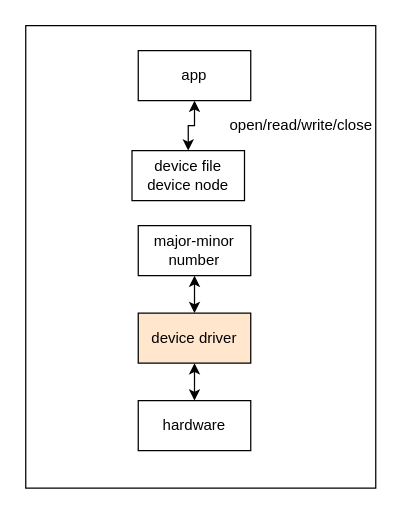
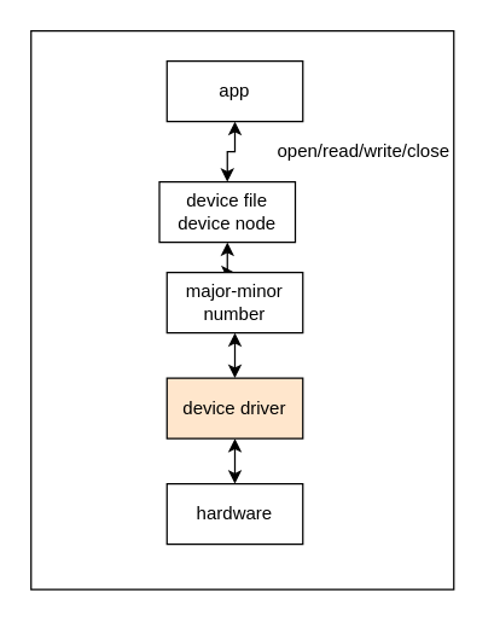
  <mxCell id="0" />
  <mxCell id="1" parent="0" />
  <mxCell id="2" value="" style="whiteSpace=wrap;html=1;" vertex="1" parent="1"><mxGeometry x="20" y="20" width="280" height="370" as="geometry" /></mxCell>
  <mxCell id="3" value="" style="edgeStyle=orthogonalEdgeStyle;rounded=0;orthogonalLoop=1;jettySize=auto;html=1;startArrow=classic;startFill=1;" edge="1" parent="1" source="4" target="6"><mxGeometry relative="1" as="geometry" /></mxCell>
  <mxCell id="4" value="app" style="rounded=0;whiteSpace=wrap;html=1;" vertex="1" parent="1"><mxGeometry x="110" y="40" width="90" height="40" as="geometry" /></mxCell>
+ <mxCell id="5" value="" style="edgeStyle=orthogonalEdgeStyle;rounded=0;orthogonalLoop=1;jettySize=auto;html=1;startArrow=classic;startFill=1;" edge="1" parent="1" source="6" target="8"><mxGeometry relative="1" as="geometry" /></mxCell>
  <mxCell id="6" value="device file&lt;br&gt;device node" style="rounded=0;whiteSpace=wrap;html=1;" vertex="1" parent="1"><mxGeometry x="105" y="120" width="90" height="40" as="geometry" /></mxCell>
  <mxCell id="7" value="" style="edgeStyle=orthogonalEdgeStyle;rounded=0;orthogonalLoop=1;jettySize=auto;html=1;startArrow=classic;startFill=1;" edge="1" parent="1" source="8" target="10"><mxGeometry relative="1" as="geometry" /></mxCell>
  <mxCell id="8" value="major-minor&lt;br&gt;number" style="rounded=0;whiteSpace=wrap;html=1;" vertex="1" parent="1"><mxGeometry x="110" y="180" width="90" height="40" as="geometry" /></mxCell>
  <mxCell id="9" value="" style="edgeStyle=orthogonalEdgeStyle;rounded=0;orthogonalLoop=1;jettySize=auto;html=1;startArrow=classic;startFill=1;" edge="1" parent="1" source="10" target="11"><mxGeometry relative="1" as="geometry" /></mxCell>
  <mxCell id="10" value="device driver" style="rounded=0;whiteSpace=wrap;html=1;fillColor=#ffe6cc;" vertex="1" parent="1"><mxGeometry x="110" y="250" width="90" height="40" as="geometry" /></mxCell>
  <mxCell id="11" value="hardware" style="rounded=0;whiteSpace=wrap;html=1;" vertex="1" parent="1"><mxGeometry x="110" y="320" width="90" height="40" as="geometry" /></mxCell>
  <mxCell id="12" value="open/read/write/close" style="text;html=1;align=center;verticalAlign=middle;resizable=0;points=[];autosize=1;" vertex="1" parent="1"><mxGeometry x="175" y="90" width="130" height="20" as="geometry" /></mxCell>
